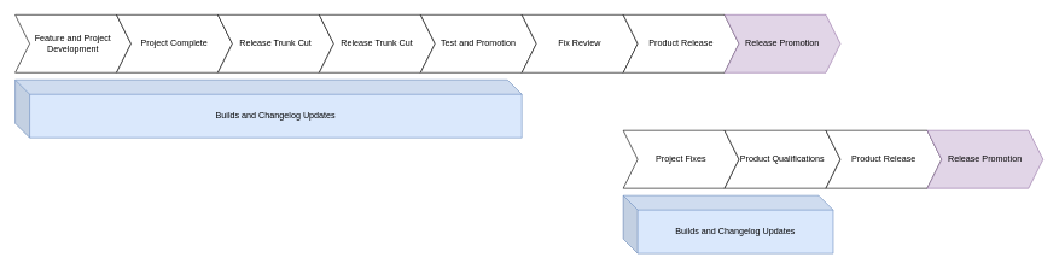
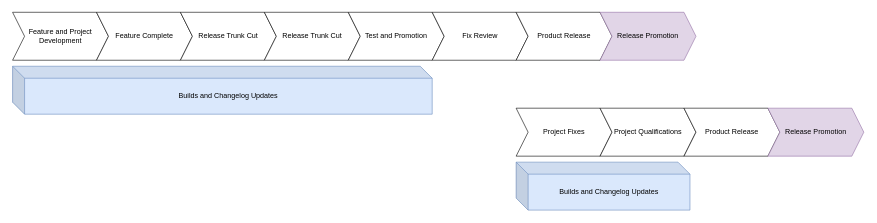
  <mxCell id="0" />
  <mxCell id="1" parent="0" />
  <mxCell id="2" value="Feature and Project Development" style="shape=step;perimeter=stepPerimeter;whiteSpace=wrap;html=1;fixedSize=1;" parent="1" vertex="1"><mxGeometry x="20" y="20" width="160" height="80" as="geometry" /></mxCell>
- <mxCell id="3" value="Project Complete" style="shape=step;perimeter=stepPerimeter;whiteSpace=wrap;html=1;fixedSize=1;" parent="1" vertex="1"><mxGeometry x="160" y="20" width="160" height="80" as="geometry" /></mxCell>
+ <mxCell id="3" value="Feature Complete" style="shape=step;perimeter=stepPerimeter;whiteSpace=wrap;html=1;fixedSize=1;" parent="1" vertex="1"><mxGeometry x="160" y="20" width="160" height="80" as="geometry" /></mxCell>
  <mxCell id="4" value="Release Trunk Cut" style="shape=step;perimeter=stepPerimeter;whiteSpace=wrap;html=1;fixedSize=1;" parent="1" vertex="1"><mxGeometry x="300" y="20" width="160" height="80" as="geometry" /></mxCell>
  <mxCell id="5" value="Release Trunk Cut" style="shape=step;perimeter=stepPerimeter;whiteSpace=wrap;html=1;fixedSize=1;" parent="1" vertex="1"><mxGeometry x="440" y="20" width="160" height="80" as="geometry" /></mxCell>
  <mxCell id="6" value="Test and Promotion" style="shape=step;perimeter=stepPerimeter;whiteSpace=wrap;html=1;fixedSize=1;" parent="1" vertex="1"><mxGeometry x="580" y="20" width="160" height="80" as="geometry" /></mxCell>
  <mxCell id="7" value="Fix Review" style="shape=step;perimeter=stepPerimeter;whiteSpace=wrap;html=1;fixedSize=1;" parent="1" vertex="1"><mxGeometry x="720" y="20" width="160" height="80" as="geometry" /></mxCell>
  <mxCell id="8" value="Product Release" style="shape=step;perimeter=stepPerimeter;whiteSpace=wrap;html=1;fixedSize=1;" parent="1" vertex="1"><mxGeometry x="860" y="20" width="160" height="80" as="geometry" /></mxCell>
  <mxCell id="9" value="Project Fixes" style="shape=step;perimeter=stepPerimeter;whiteSpace=wrap;html=1;fixedSize=1;container=1;" parent="1" vertex="1"><mxGeometry x="860" y="180" width="160" height="80" as="geometry"><mxRectangle x="920" y="240" width="110" height="30" as="alternateBounds" /></mxGeometry></mxCell>
- <mxCell id="10" value="Product Qualifications" style="shape=step;perimeter=stepPerimeter;whiteSpace=wrap;html=1;fixedSize=1;container=1;" parent="1" vertex="1"><mxGeometry x="1000" y="180" width="160" height="80" as="geometry" /></mxCell>
+ <mxCell id="10" value="Project Qualifications" style="shape=step;perimeter=stepPerimeter;whiteSpace=wrap;html=1;fixedSize=1;container=1;" parent="1" vertex="1"><mxGeometry x="1000" y="180" width="160" height="80" as="geometry" /></mxCell>
  <mxCell id="11" value="Product Release" style="shape=step;perimeter=stepPerimeter;whiteSpace=wrap;html=1;fixedSize=1;" parent="1" vertex="1"><mxGeometry x="1140" y="180" width="160" height="80" as="geometry" /></mxCell>
  <mxCell id="12" value="Builds and Changelog Updates" style="shape=cube;whiteSpace=wrap;html=1;boundedLbl=1;backgroundOutline=1;darkOpacity=0.05;darkOpacity2=0.1;fillColor=#dae8fc;strokeColor=#6c8ebf;" parent="1" vertex="1"><mxGeometry x="20" y="110" width="700" height="80" as="geometry" /></mxCell>
  <mxCell id="13" value="Builds and Changelog Updates" style="shape=cube;whiteSpace=wrap;html=1;boundedLbl=1;backgroundOutline=1;darkOpacity=0.05;darkOpacity2=0.1;fillColor=#dae8fc;strokeColor=#6c8ebf;" parent="1" vertex="1"><mxGeometry x="860" y="270" width="290" height="80" as="geometry" /></mxCell>
  <mxCell id="14" value="Release Promotion" style="shape=step;perimeter=stepPerimeter;whiteSpace=wrap;html=1;fixedSize=1;fillColor=#e1d5e7;strokeColor=#9673a6;" parent="1" vertex="1"><mxGeometry x="1000" y="20" width="160" height="80" as="geometry" /></mxCell>
  <mxCell id="15" value="Release Promotion" style="shape=step;perimeter=stepPerimeter;whiteSpace=wrap;html=1;fixedSize=1;fillColor=#e1d5e7;strokeColor=#9673a6;" vertex="1" parent="1"><mxGeometry x="1280" y="180" width="160" height="80" as="geometry" /></mxCell>
